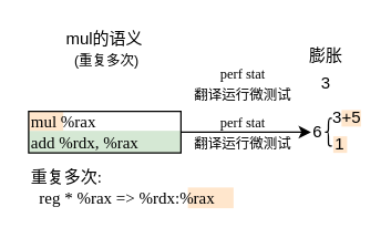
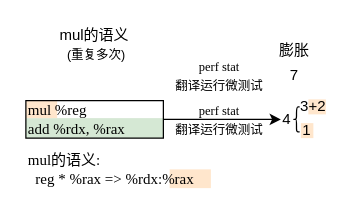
  <mxCell id="0" />
  <mxCell id="1" parent="0" />
  <mxCell id="2" value="" style="rounded=0;whiteSpace=wrap;html=1;fillColor=#ffe6cc;strokeColor=none;" parent="1" vertex="1"><mxGeometry x="135" y="135" width="33" height="15" as="geometry" /></mxCell>
  <mxCell id="3" value="" style="rounded=0;whiteSpace=wrap;html=1;fillColor=#d5e8d4;strokeColor=none;" parent="1" vertex="1"><mxGeometry x="20" y="94" width="110" height="16" as="geometry" /></mxCell>
  <mxCell id="4" value="mul的语义&lt;br&gt;&amp;nbsp;&lt;font style=&quot;font-size: 10px;&quot;&gt;(重复多次)&lt;/font&gt;" style="text;html=1;strokeColor=none;fillColor=none;align=center;verticalAlign=middle;whiteSpace=wrap;rounded=0;" parent="1" vertex="1"><mxGeometry x="20" y="20" width="110" height="30" as="geometry" /></mxCell>
  <mxCell id="5" value="膨胀" style="text;html=1;strokeColor=none;fillColor=none;align=center;verticalAlign=middle;whiteSpace=wrap;rounded=0;" parent="1" vertex="1"><mxGeometry x="210" y="30" width="50" height="20" as="geometry" /></mxCell>
  <mxCell id="6" value="&lt;font style=&quot;font-size: 10px;&quot; face=&quot;mono&quot;&gt;perf stat&lt;br style=&quot;border-color: var(--border-color);&quot;&gt;翻译运行微测试&lt;br&gt;&lt;/font&gt;" style="text;html=1;strokeColor=none;fillColor=none;align=center;verticalAlign=middle;whiteSpace=wrap;rounded=0;" parent="1" vertex="1"><mxGeometry x="130" y="45" width="90" height="30" as="geometry" /></mxCell>
- <mxCell id="7" value="3" style="text;html=1;strokeColor=none;fillColor=none;align=center;verticalAlign=middle;whiteSpace=wrap;rounded=0;" parent="1" vertex="1"><mxGeometry x="230" y="50" width="10" height="20" as="geometry" /></mxCell>
+ <mxCell id="7" value="7" style="text;html=1;strokeColor=none;fillColor=none;align=center;verticalAlign=middle;whiteSpace=wrap;rounded=0;" parent="1" vertex="1"><mxGeometry x="230" y="50" width="10" height="20" as="geometry" /></mxCell>
  <mxCell id="8" value="" style="endArrow=classic;html=1;rounded=0;" parent="1" source="15" target="10" edge="1"><mxGeometry width="50" height="50" relative="1" as="geometry"><mxPoint x="190" y="130" as="sourcePoint" /><mxPoint x="230" y="90" as="targetPoint" /></mxGeometry></mxCell>
  <mxCell id="9" value="&lt;font style=&quot;font-size: 10px;&quot; face=&quot;mono&quot;&gt;perf stat&lt;br style=&quot;border-color: var(--border-color);&quot;&gt;&lt;span style=&quot;&quot;&gt;翻译运行微测试&lt;/span&gt;&lt;/font&gt;" style="text;html=1;strokeColor=none;fillColor=none;align=center;verticalAlign=middle;whiteSpace=wrap;rounded=0;" parent="1" vertex="1"><mxGeometry x="130" y="80" width="90" height="30" as="geometry" /></mxCell>
- <mxCell id="10" value="6" style="text;html=1;strokeColor=none;fillColor=none;align=center;verticalAlign=middle;whiteSpace=wrap;rounded=0;" parent="1" vertex="1"><mxGeometry x="224" y="80" width="10" height="30" as="geometry" /></mxCell>
- <mxCell id="11" value="&lt;font face=&quot;mono&quot;&gt;重复多次:&lt;br&gt;&amp;nbsp; reg * %rax =&amp;gt; %rdx:%rax&lt;/font&gt;" style="text;html=1;strokeColor=none;fillColor=none;align=left;verticalAlign=middle;whiteSpace=wrap;rounded=0;" parent="1" vertex="1"><mxGeometry x="20" y="120" width="230" height="30" as="geometry" /></mxCell>
+ <mxCell id="10" value="4" style="text;html=1;strokeColor=none;fillColor=none;align=center;verticalAlign=middle;whiteSpace=wrap;rounded=0;" parent="1" vertex="1"><mxGeometry x="224" y="80" width="10" height="30" as="geometry" /></mxCell>
+ <mxCell id="11" value="&lt;font face=&quot;mono&quot;&gt;mul的语义:&lt;br&gt;&amp;nbsp; reg * %rax =&amp;gt; %rdx:%rax&lt;/font&gt;" style="text;html=1;strokeColor=none;fillColor=none;align=left;verticalAlign=middle;whiteSpace=wrap;rounded=0;" parent="1" vertex="1"><mxGeometry x="20" y="120" width="230" height="30" as="geometry" /></mxCell>
  <mxCell id="12" value="" style="rounded=0;whiteSpace=wrap;html=1;fillColor=#ffe6cc;strokeColor=none;" parent="1" vertex="1"><mxGeometry x="20" y="80" width="25" height="14" as="geometry" /></mxCell>
  <mxCell id="13" value="1" style="rounded=0;whiteSpace=wrap;html=1;fillColor=#ffe6cc;strokeColor=none;" parent="1" vertex="1"><mxGeometry x="240" y="98" width="10" height="12" as="geometry" /></mxCell>
  <mxCell id="14" value="" style="rounded=0;whiteSpace=wrap;html=1;fillColor=#ffe6cc;strokeColor=none;" parent="1" vertex="1"><mxGeometry x="246" y="79" width="14" height="12" as="geometry" /></mxCell>
- <mxCell id="15" value="mul %rax&lt;br&gt;add %rdx, %rax" style="rounded=0;whiteSpace=wrap;html=1;fontFamily=mono;align=left;fillColor=none;" parent="1" vertex="1"><mxGeometry x="20" y="80" width="110" height="30" as="geometry" /></mxCell>
+ <mxCell id="15" value="mul %reg&lt;br&gt;add %rdx, %rax" style="rounded=0;whiteSpace=wrap;html=1;fontFamily=mono;align=left;fillColor=none;" parent="1" vertex="1"><mxGeometry x="20" y="80" width="110" height="30" as="geometry" /></mxCell>
  <mxCell id="16" value="" style="shape=curlyBracket;whiteSpace=wrap;html=1;rounded=1;labelPosition=left;verticalLabelPosition=middle;align=right;verticalAlign=middle;" parent="1" vertex="1"><mxGeometry x="234" y="85" width="5" height="20" as="geometry" /></mxCell>
- <mxCell id="17" value="3+5" style="rounded=0;whiteSpace=wrap;html=1;fillColor=none;strokeColor=none;" parent="1" vertex="1"><mxGeometry x="240" y="79" width="20" height="12" as="geometry" /></mxCell>
+ <mxCell id="17" value="3+2" style="rounded=0;whiteSpace=wrap;html=1;fillColor=none;strokeColor=none;" parent="1" vertex="1"><mxGeometry x="240" y="79" width="20" height="12" as="geometry" /></mxCell>
